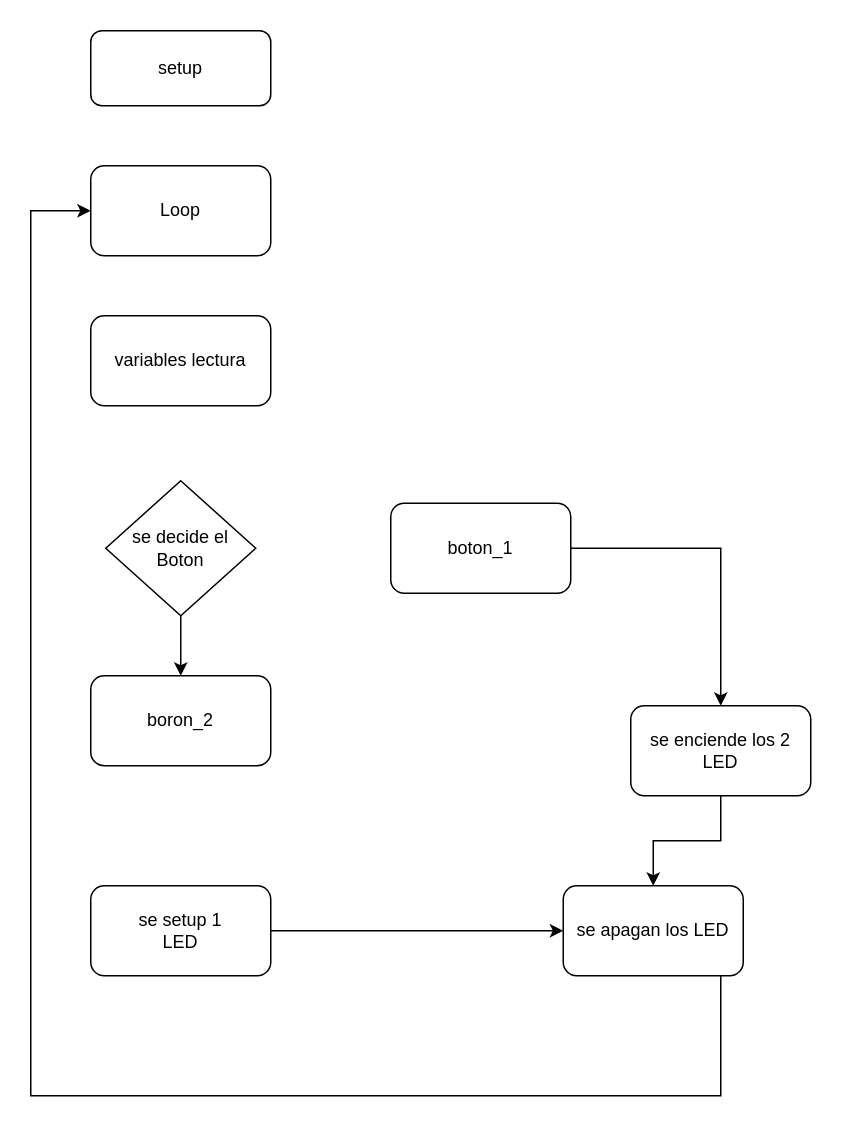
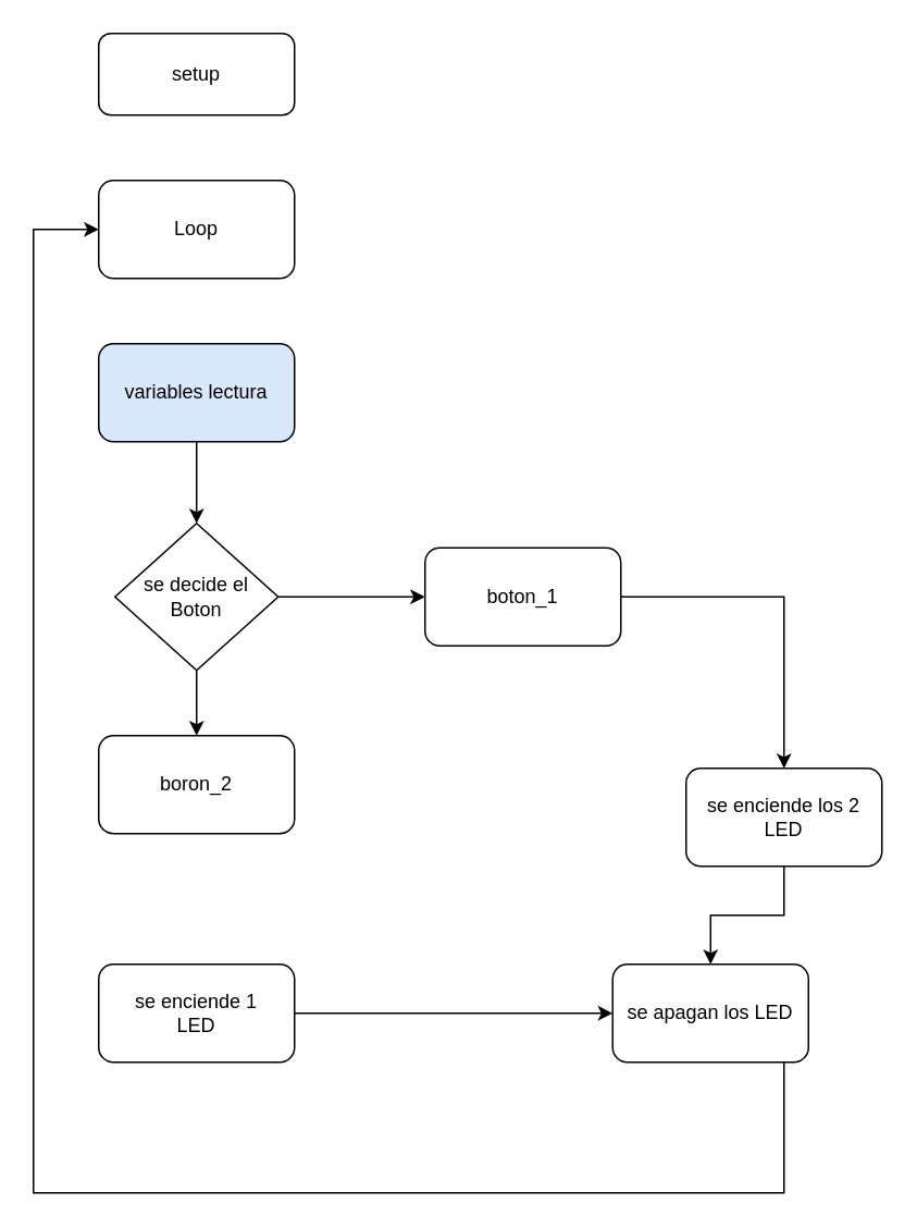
  <mxCell id="0" />
  <mxCell id="1" parent="0" />
  <mxCell id="2" value="setup" style="rounded=1;whiteSpace=wrap;html=1;" vertex="1" parent="1"><mxGeometry x="60" y="20" width="120" height="50" as="geometry" /></mxCell>
  <mxCell id="3" value="Loop" style="rounded=1;whiteSpace=wrap;html=1;" vertex="1" parent="1"><mxGeometry x="60" y="110" width="120" height="60" as="geometry" /></mxCell>
  <mxCell id="4" style="edgeStyle=orthogonalEdgeStyle;rounded=0;orthogonalLoop=1;jettySize=auto;html=1;entryX=0.5;entryY=0;entryDx=0;entryDy=0;" edge="1" parent="1"><mxGeometry relative="1" as="geometry"><mxPoint x="120" y="250" as="sourcePoint" /><mxPoint x="120" y="250" as="targetPoint" /></mxGeometry></mxCell>
- <mxCell id="6" value="variables lectura" style="rounded=1;whiteSpace=wrap;html=1;" vertex="1" parent="1"><mxGeometry x="60" y="210" width="120" height="60" as="geometry" /></mxCell>
+ <mxCell id="5" style="edgeStyle=orthogonalEdgeStyle;rounded=0;orthogonalLoop=1;jettySize=auto;html=1;entryX=0.5;entryY=0;entryDx=0;entryDy=0;" edge="1" parent="1" source="6" target="9"><mxGeometry relative="1" as="geometry"><Array as="points"><mxPoint x="120" y="320" /></Array></mxGeometry></mxCell>
+ <mxCell id="6" value="variables lectura" style="rounded=1;whiteSpace=wrap;html=1;fillColor=#dae8fc;" vertex="1" parent="1"><mxGeometry x="60" y="210" width="120" height="60" as="geometry" /></mxCell>
+ <mxCell id="7" style="edgeStyle=orthogonalEdgeStyle;rounded=0;orthogonalLoop=1;jettySize=auto;html=1;entryX=0;entryY=0.5;entryDx=0;entryDy=0;" edge="1" parent="1" source="9" target="11"><mxGeometry relative="1" as="geometry"><mxPoint x="240" y="360" as="targetPoint" /></mxGeometry></mxCell>
  <mxCell id="8" style="edgeStyle=orthogonalEdgeStyle;rounded=0;orthogonalLoop=1;jettySize=auto;html=1;entryX=0.5;entryY=0;entryDx=0;entryDy=0;" edge="1" parent="1" source="9" target="12"><mxGeometry relative="1" as="geometry" /></mxCell>
  <mxCell id="9" value="se decide el&lt;br&gt;Boton" style="rhombus;whiteSpace=wrap;html=1;" vertex="1" parent="1"><mxGeometry x="70" y="320" width="100" height="90" as="geometry" /></mxCell>
  <mxCell id="10" value="" style="edgeStyle=orthogonalEdgeStyle;rounded=0;orthogonalLoop=1;jettySize=auto;html=1;" edge="1" parent="1" source="11" target="14"><mxGeometry relative="1" as="geometry" /></mxCell>
  <mxCell id="11" value="boton_1" style="rounded=1;whiteSpace=wrap;html=1;" vertex="1" parent="1"><mxGeometry x="260" y="335" width="120" height="60" as="geometry" /></mxCell>
  <mxCell id="12" value="boron_2" style="rounded=1;whiteSpace=wrap;html=1;" vertex="1" parent="1"><mxGeometry x="60" y="450" width="120" height="60" as="geometry" /></mxCell>
  <mxCell id="13" style="edgeStyle=orthogonalEdgeStyle;rounded=0;orthogonalLoop=1;jettySize=auto;html=1;entryX=0.5;entryY=0;entryDx=0;entryDy=0;" edge="1" parent="1" source="14" target="18"><mxGeometry relative="1" as="geometry" /></mxCell>
  <mxCell id="14" value="se enciende los 2&lt;br&gt;LED" style="whiteSpace=wrap;html=1;rounded=1;" vertex="1" parent="1"><mxGeometry x="420" y="470" width="120" height="60" as="geometry" /></mxCell>
  <mxCell id="15" style="edgeStyle=orthogonalEdgeStyle;rounded=0;orthogonalLoop=1;jettySize=auto;html=1;entryX=0;entryY=0.5;entryDx=0;entryDy=0;" edge="1" parent="1" source="16" target="18"><mxGeometry relative="1" as="geometry" /></mxCell>
- <mxCell id="16" value="se setup 1&lt;br&gt;LED" style="whiteSpace=wrap;html=1;rounded=1;" vertex="1" parent="1"><mxGeometry x="60" y="590" width="120" height="60" as="geometry" /></mxCell>
+ <mxCell id="16" value="se enciende 1&lt;br&gt;LED" style="whiteSpace=wrap;html=1;rounded=1;" vertex="1" parent="1"><mxGeometry x="60" y="590" width="120" height="60" as="geometry" /></mxCell>
  <mxCell id="17" style="edgeStyle=orthogonalEdgeStyle;rounded=0;orthogonalLoop=1;jettySize=auto;html=1;" edge="1" parent="1" source="18" target="3"><mxGeometry relative="1" as="geometry"><Array as="points"><mxPoint x="480" y="730" /><mxPoint x="20" y="730" /><mxPoint x="20" y="140" /></Array></mxGeometry></mxCell>
  <mxCell id="18" value="se apagan los LED" style="rounded=1;whiteSpace=wrap;html=1;" vertex="1" parent="1"><mxGeometry x="375" y="590" width="120" height="60" as="geometry" /></mxCell>
